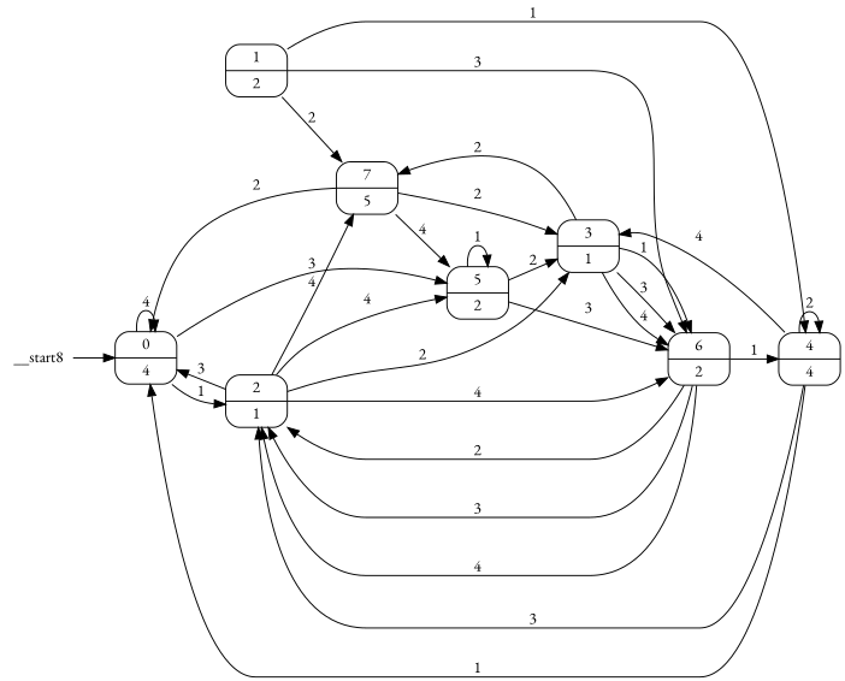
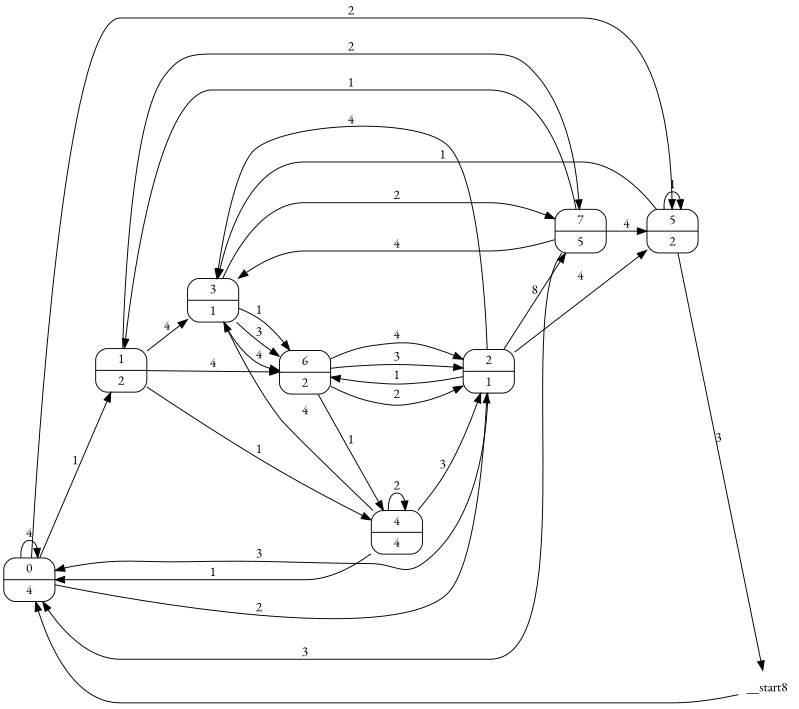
  digraph {
    fontname="EB Garamond"
    rankdir=LR
    node [fontname="EB Garamond" shape=record style=rounded]
    edge [fontname="EB Garamond"]
    n1 [label="0|4"]
    n2 [label="1|2"]
    n3 [label="2|1"]
    n4 [label="5|2"]
    n5 [label="3|1"]
    n6 [label="4|4"]
    n7 [label="6|2"]
    n8 [label="7|5"]
    n9 [label=__start8 shape=none style=""]
    n1 -> n1 [label=4]
-   n1 -> n3 [label=1]
-   n1 -> n4 [label=3]
+   n1 -> n2 [label=1]
+   n1 -> n3 [label=2]
+   n1 -> n4 [label=2]
+   n2 -> n5 [label=4]
    n2 -> n6 [label=1]
-   n2 -> n7 [label=3]
+   n2 -> n7 [label=4]
    n2 -> n8 [label=2]
    n3 -> n1 [label=3]
    n3 -> n4 [label=4]
-   n3 -> n5 [label=2]
-   n3 -> n7 [label=4]
-   n3 -> n8 [label=4]
+   n3 -> n5 [label=4]
+   n3 -> n7 [label=1]
+   n3 -> n8 [label=8]
    n4 -> n4 [label=1]
-   n4 -> n5 [label=2]
-   n4 -> n7 [label=3]
+   n4 -> n5 [label=1]
+   n4 -> n9 [label=3]
    n5 -> n7 [label=1]
    n5 -> n7 [label=3]
    n5 -> n7 [label=4]
    n5 -> n8 [label=2]
    n6 -> n1 [label=1]
    n6 -> n3 [label=3]
    n6 -> n5 [label=4]
    n6 -> n6 [label=2]
    n7 -> n3 [label=2]
    n7 -> n3 [label=3]
    n7 -> n3 [label=4]
    n7 -> n6 [label=1]
-   n8 -> n1 [label=2]
+   n8 -> n1 [label=3]
+   n8 -> n2 [label=1]
    n8 -> n4 [label=4]
-   n8 -> n5 [label=2]
+   n8 -> n5 [label=4]
    n9 -> n1
  }
